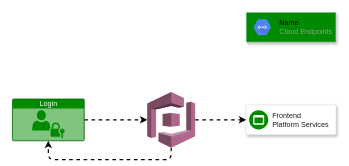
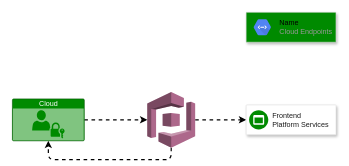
  <mxCell id="0" />
  <mxCell id="1" parent="0" />
  <mxCell id="2" style="edgeStyle=orthogonalEdgeStyle;rounded=1;orthogonalLoop=1;jettySize=auto;html=1;exitX=0.5;exitY=1;exitDx=0;exitDy=0;exitPerimeter=0;entryX=0.5;entryY=1;entryDx=0;entryDy=0;entryPerimeter=0;dashed=1;endSize=6;startSize=8;shadow=0;sketch=0;strokeWidth=2;jumpSize=6;" edge="1" parent="1" source="4" target="6"><mxGeometry relative="1" as="geometry" /></mxCell>
  <mxCell id="3" value="" style="edgeStyle=orthogonalEdgeStyle;rounded=1;sketch=0;jumpSize=6;orthogonalLoop=1;jettySize=auto;html=1;shadow=0;dashed=1;startSize=8;endSize=6;strokeWidth=2;" edge="1" parent="1" source="4" target="7"><mxGeometry relative="1" as="geometry" /></mxCell>
  <mxCell id="4" value="" style="outlineConnect=0;dashed=0;verticalLabelPosition=bottom;verticalAlign=top;align=center;html=1;shape=mxgraph.aws3.cognito;fillColor=#AD688B;gradientColor=none;" vertex="1" parent="1"><mxGeometry x="245" y="153" width="80" height="93" as="geometry" /></mxCell>
  <mxCell id="5" value="" style="edgeStyle=orthogonalEdgeStyle;rounded=1;orthogonalLoop=1;jettySize=auto;html=1;dashed=1;endSize=6;strokeWidth=2;" edge="1" parent="1" source="6" target="4"><mxGeometry relative="1" as="geometry" /></mxCell>
- <mxCell id="6" value="Login" style="html=1;strokeColor=#005700;fillColor=#008a00;labelPosition=center;verticalLabelPosition=middle;verticalAlign=top;align=center;fontSize=12;outlineConnect=0;spacingTop=-6;sketch=0;shape=mxgraph.sitemap.login;fontColor=#ffffff;" vertex="1" parent="1"><mxGeometry x="20" y="164.5" width="120" height="70" as="geometry" /></mxCell>
+ <mxCell id="6" value="Cloud" style="html=1;strokeColor=#005700;fillColor=#008a00;labelPosition=center;verticalLabelPosition=middle;verticalAlign=top;align=center;fontSize=12;outlineConnect=0;spacingTop=-6;sketch=0;shape=mxgraph.sitemap.login;fontColor=#ffffff;" vertex="1" parent="1"><mxGeometry x="20" y="164.5" width="120" height="70" as="geometry" /></mxCell>
  <mxCell id="7" value="" style="strokeColor=#dddddd;shadow=1;strokeWidth=1;rounded=1;absoluteArcSize=1;arcSize=2;" vertex="1" parent="1"><mxGeometry x="410" y="174.5" width="150" height="50" as="geometry" /></mxCell>
  <mxCell id="8" value="&lt;font color=&quot;#1a1a1a&quot;&gt;Frontend&lt;br&gt;Platform Services&lt;/font&gt;" style="sketch=0;dashed=0;connectable=0;html=1;fillColor=#008a00;strokeColor=#005700;shape=mxgraph.gcp2.frontend_platform_services;part=1;labelPosition=right;verticalLabelPosition=middle;align=left;verticalAlign=middle;spacingLeft=5;fontSize=12;fontColor=#ffffff;" vertex="1" parent="7"><mxGeometry y="0.5" width="32" height="32" relative="1" as="geometry"><mxPoint x="5" y="-16" as="offset" /></mxGeometry></mxCell>
  <mxCell id="9" value="" style="strokeColor=#dddddd;shadow=1;strokeWidth=1;rounded=1;absoluteArcSize=1;arcSize=2;dashed=0;labelBorderColor=none;sketch=0;fontFamily=Helvetica;fontSize=10;fontColor=#ffffff;fillColor=#008a00;html=1;" vertex="1" parent="1"><mxGeometry x="410" y="20" width="150" height="50" as="geometry" /></mxCell>
  <mxCell id="10" value="&lt;font color=&quot;#000000&quot;&gt;Name&lt;/font&gt;&lt;br&gt;Cloud Endpoints" style="sketch=0;dashed=0;connectable=0;html=1;fillColor=#5184F3;strokeColor=none;shape=mxgraph.gcp2.hexIcon;prIcon=cloud_endpoints;part=1;labelPosition=right;verticalLabelPosition=middle;align=left;verticalAlign=middle;spacingLeft=5;fontColor=#999999;fontSize=12;labelBorderColor=none;fontFamily=Helvetica;" vertex="1" parent="9"><mxGeometry y="0.5" width="44" height="39" relative="1" as="geometry"><mxPoint x="5" y="-19.5" as="offset" /></mxGeometry></mxCell>
